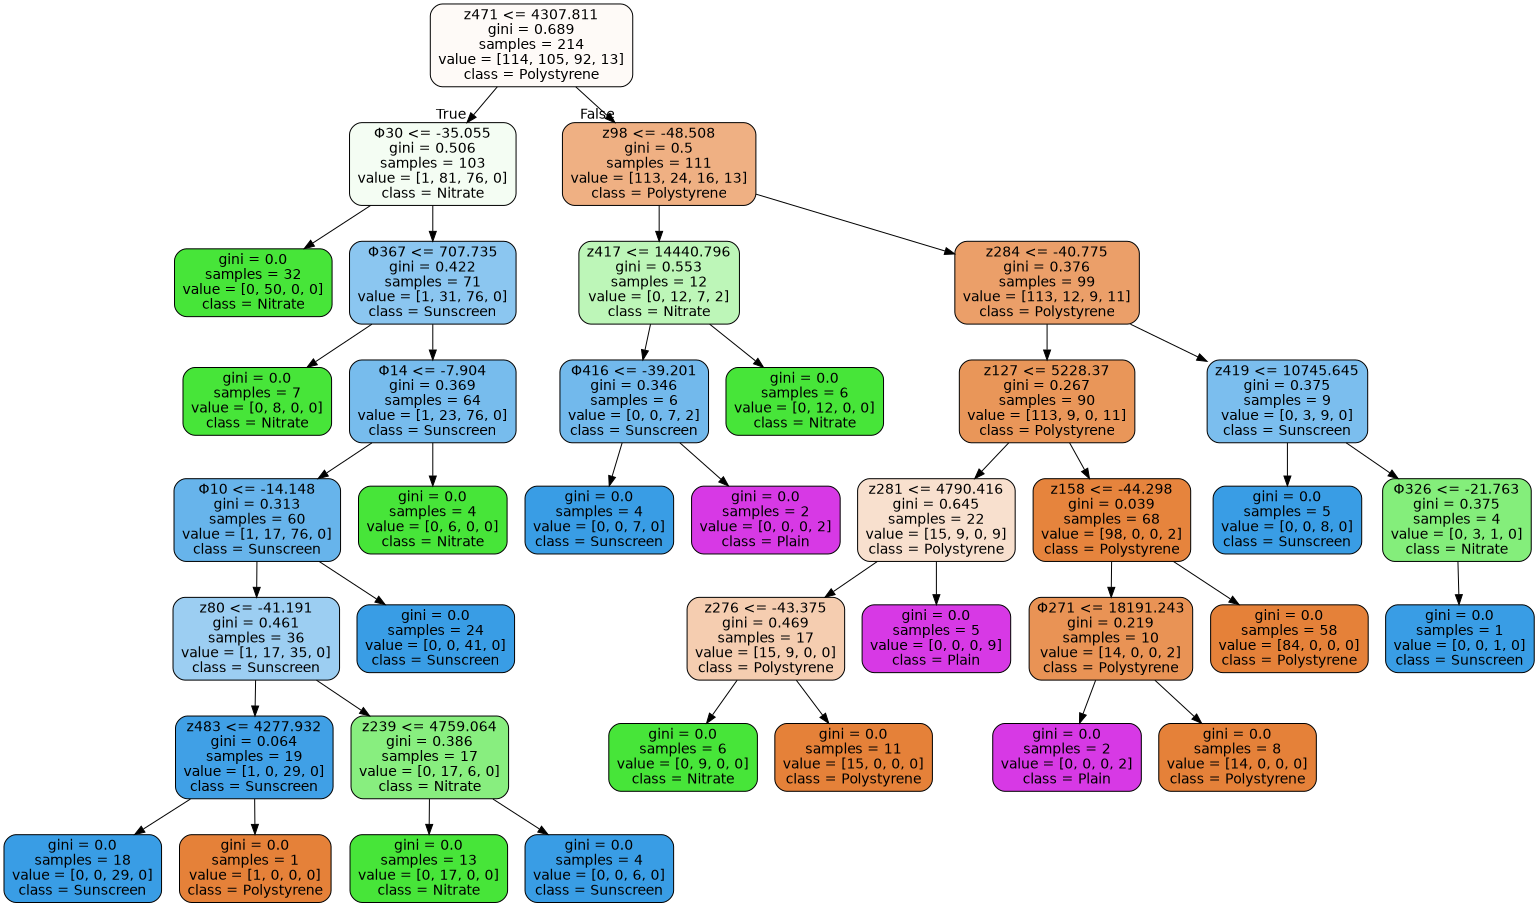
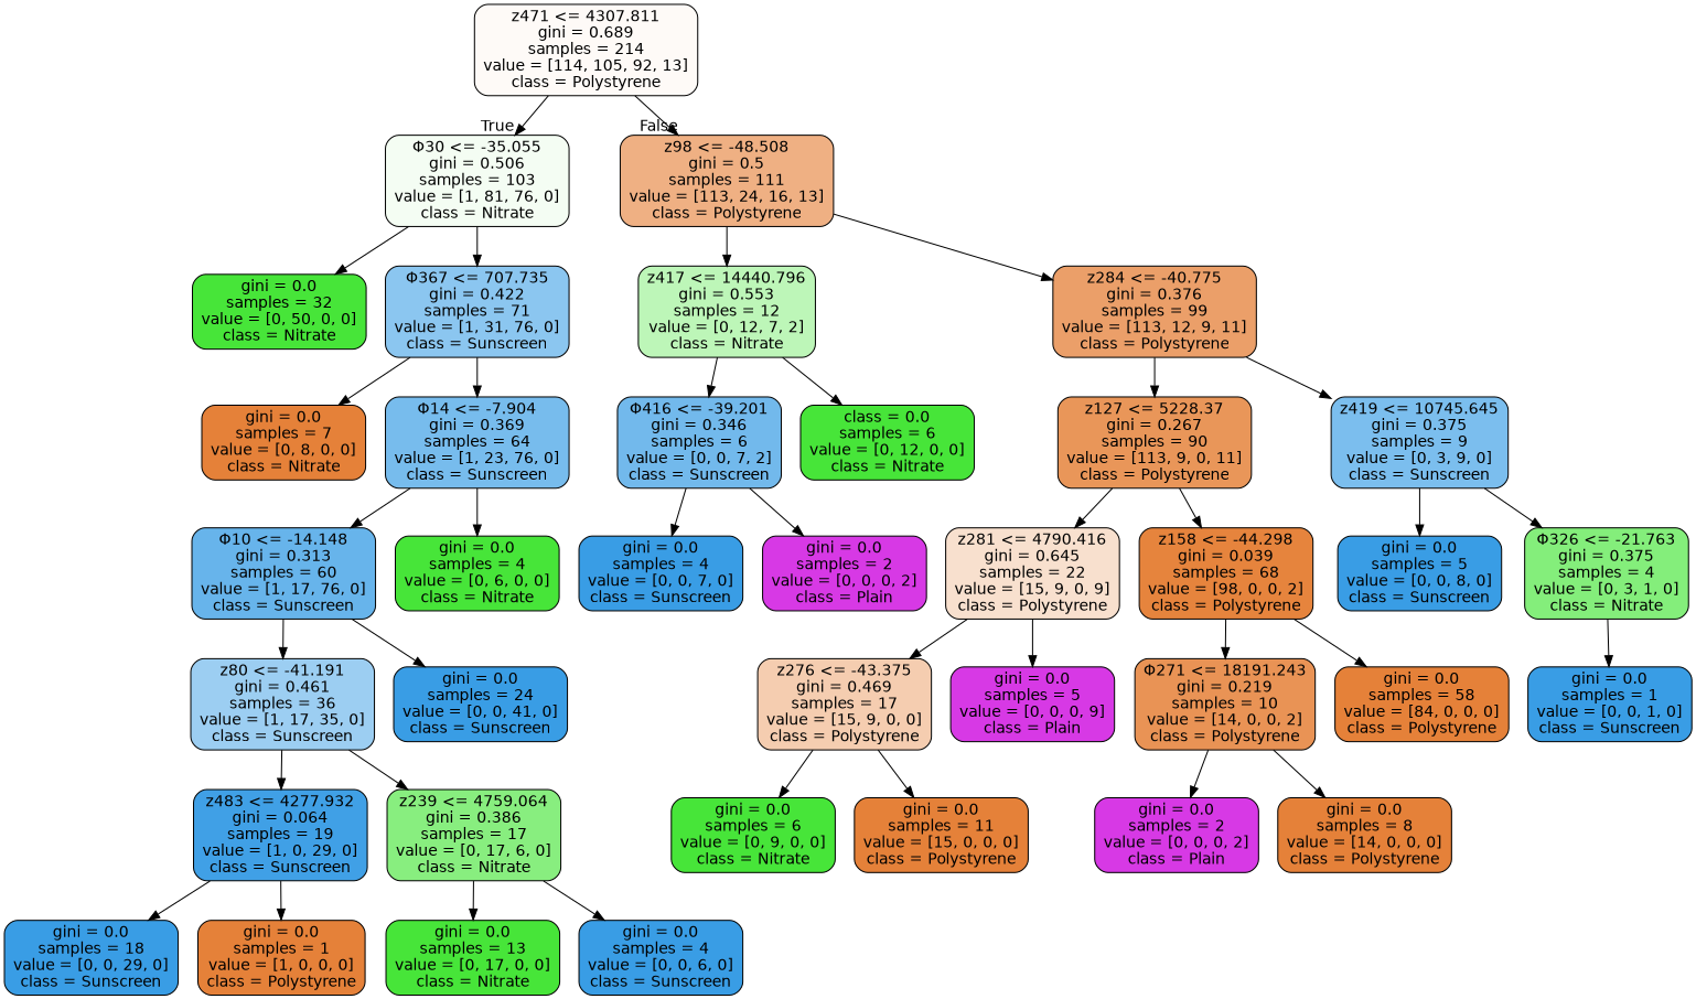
  digraph {
    node [color=black fillcolor="#47e539" fontname=helvetica shape=box style="filled, rounded"]
    edge [fontname=helvetica]
    n1 [fillcolor="#fefaf7" label="z471 <= 4307.811\ngini = 0.689\nsamples = 214\nvalue = [114, 105, 92, 13]\nclass = Polystyrene"]
    n2 [fillcolor="#f4fdf3" label="Φ30 <= -35.055\ngini = 0.506\nsamples = 103\nvalue = [1, 81, 76, 0]\nclass = Nitrate"]
    n3 [fillcolor="#efb083" label="z98 <= -48.508\ngini = 0.5\nsamples = 111\nvalue = [113, 24, 16, 13]\nclass = Polystyrene"]
    n4 [label="gini = 0.0\nsamples = 32\nvalue = [0, 50, 0, 0]\nclass = Nitrate"]
    n5 [fillcolor="#8bc6f0" label="Φ367 <= 707.735\ngini = 0.422\nsamples = 71\nvalue = [1, 31, 76, 0]\nclass = Sunscreen"]
    n6 [fillcolor="#bdf6b8" label="z417 <= 14440.796\ngini = 0.553\nsamples = 12\nvalue = [0, 12, 7, 2]\nclass = Nitrate"]
    n7 [fillcolor="#eb9f69" label="z284 <= -40.775\ngini = 0.376\nsamples = 99\nvalue = [113, 12, 9, 11]\nclass = Polystyrene"]
-   n8 [label="gini = 0.0\nsamples = 7\nvalue = [0, 8, 0, 0]\nclass = Nitrate"]
+   n8 [fillcolor="#e58139" label="gini = 0.0\nsamples = 7\nvalue = [0, 8, 0, 0]\nclass = Nitrate"]
    n9 [fillcolor="#77bced" label="Φ14 <= -7.904\ngini = 0.369\nsamples = 64\nvalue = [1, 23, 76, 0]\nclass = Sunscreen"]
    n10 [fillcolor="#67b4eb" label="Φ10 <= -14.148\ngini = 0.313\nsamples = 60\nvalue = [1, 17, 76, 0]\nclass = Sunscreen"]
    n11 [label="gini = 0.0\nsamples = 4\nvalue = [0, 6, 0, 0]\nclass = Nitrate"]
    n12 [fillcolor="#9ccef2" label="z80 <= -41.191\ngini = 0.461\nsamples = 36\nvalue = [1, 17, 35, 0]\nclass = Sunscreen"]
    n13 [fillcolor="#399de5" label="gini = 0.0\nsamples = 24\nvalue = [0, 0, 41, 0]\nclass = Sunscreen"]
    n14 [fillcolor="#40a0e6" label="z483 <= 4277.932\ngini = 0.064\nsamples = 19\nvalue = [1, 0, 29, 0]\nclass = Sunscreen"]
    n15 [fillcolor="#88ee7f" label="z239 <= 4759.064\ngini = 0.386\nsamples = 17\nvalue = [0, 17, 6, 0]\nclass = Nitrate"]
    n16 [fillcolor="#399de5" label="gini = 0.0\nsamples = 18\nvalue = [0, 0, 29, 0]\nclass = Sunscreen"]
    n17 [fillcolor="#e58139" label="gini = 0.0\nsamples = 1\nvalue = [1, 0, 0, 0]\nclass = Polystyrene"]
    n18 [label="gini = 0.0\nsamples = 13\nvalue = [0, 17, 0, 0]\nclass = Nitrate"]
    n19 [fillcolor="#399de5" label="gini = 0.0\nsamples = 4\nvalue = [0, 0, 6, 0]\nclass = Sunscreen"]
    n20 [fillcolor="#72b9ec" label="Φ416 <= -39.201\ngini = 0.346\nsamples = 6\nvalue = [0, 0, 7, 2]\nclass = Sunscreen"]
-   n21 [label="gini = 0.0\nsamples = 6\nvalue = [0, 12, 0, 0]\nclass = Nitrate"]
+   n21 [label="class = 0.0\nsamples = 6\nvalue = [0, 12, 0, 0]\nclass = Nitrate"]
    n22 [fillcolor="#e99659" label="z127 <= 5228.37\ngini = 0.267\nsamples = 90\nvalue = [113, 9, 0, 11]\nclass = Polystyrene"]
    n23 [fillcolor="#7bbeee" label="z419 <= 10745.645\ngini = 0.375\nsamples = 9\nvalue = [0, 3, 9, 0]\nclass = Sunscreen"]
    n24 [fillcolor="#399de5" label="gini = 0.0\nsamples = 4\nvalue = [0, 0, 7, 0]\nclass = Sunscreen"]
    n25 [fillcolor="#d739e5" label="gini = 0.0\nsamples = 2\nvalue = [0, 0, 0, 2]\nclass = Plain"]
    n26 [fillcolor="#f8e0ce" label="z281 <= 4790.416\ngini = 0.645\nsamples = 22\nvalue = [15, 9, 0, 9]\nclass = Polystyrene"]
    n27 [fillcolor="#e6843d" label="z158 <= -44.298\ngini = 0.039\nsamples = 68\nvalue = [98, 0, 0, 2]\nclass = Polystyrene"]
    n28 [fillcolor="#399de5" label="gini = 0.0\nsamples = 5\nvalue = [0, 0, 8, 0]\nclass = Sunscreen"]
    n29 [fillcolor="#84ee7b" label="Φ326 <= -21.763\ngini = 0.375\nsamples = 4\nvalue = [0, 3, 1, 0]\nclass = Nitrate"]
    n30 [fillcolor="#f5cdb0" label="z276 <= -43.375\ngini = 0.469\nsamples = 17\nvalue = [15, 9, 0, 0]\nclass = Polystyrene"]
    n31 [fillcolor="#d739e5" label="gini = 0.0\nsamples = 5\nvalue = [0, 0, 0, 9]\nclass = Plain"]
    n32 [fillcolor="#e99355" label="Φ271 <= 18191.243\ngini = 0.219\nsamples = 10\nvalue = [14, 0, 0, 2]\nclass = Polystyrene"]
    n33 [fillcolor="#e58139" label="gini = 0.0\nsamples = 58\nvalue = [84, 0, 0, 0]\nclass = Polystyrene"]
    n34 [label="gini = 0.0\nsamples = 6\nvalue = [0, 9, 0, 0]\nclass = Nitrate"]
    n35 [fillcolor="#e58139" label="gini = 0.0\nsamples = 11\nvalue = [15, 0, 0, 0]\nclass = Polystyrene"]
    n36 [fillcolor="#d739e5" label="gini = 0.0\nsamples = 2\nvalue = [0, 0, 0, 2]\nclass = Plain"]
    n37 [fillcolor="#e58139" label="gini = 0.0\nsamples = 8\nvalue = [14, 0, 0, 0]\nclass = Polystyrene"]
    n38 [fillcolor="#399de5" label="gini = 0.0\nsamples = 1\nvalue = [0, 0, 1, 0]\nclass = Sunscreen"]
    n1 -> n2 [headlabel=True labelangle=45 labeldistance=2.5]
    n1 -> n3 [headlabel=False labelangle=-45 labeldistance=2.5]
    n2 -> n4
    n2 -> n5
    n3 -> n6
    n3 -> n7
    n5 -> n8
    n5 -> n9
    n6 -> n20
    n6 -> n21
    n7 -> n22
    n7 -> n23
    n9 -> n10
    n9 -> n11
    n10 -> n12
    n10 -> n13
    n12 -> n14
    n12 -> n15
    n14 -> n16
    n14 -> n17
    n15 -> n18
    n15 -> n19
    n20 -> n24
    n20 -> n25
    n22 -> n26
    n22 -> n27
    n23 -> n28
    n23 -> n29
    n26 -> n30
    n26 -> n31
    n27 -> n32
    n27 -> n33
    n29 -> n38
    n30 -> n34
    n30 -> n35
    n32 -> n36
    n32 -> n37
  }
